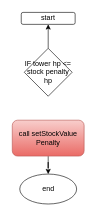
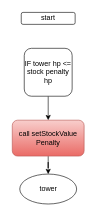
  <mxCell id="0" />
  <mxCell id="1" parent="0" />
  <mxCell id="2" value="start" style="rounded=1;whiteSpace=wrap;html=1;" vertex="1" parent="1"><mxGeometry x="35" y="20" width="90" height="20" as="geometry" /></mxCell>
- <mxCell id="3" value="" style="edgeStyle=orthogonalEdgeStyle;rounded=0;orthogonalLoop=1;jettySize=auto;html=1;" edge="1" parent="1" source="4" target="2"><mxGeometry relative="1" as="geometry" /></mxCell>
- <mxCell id="4" value="IF tower hp &amp;lt;= stock penalty hp" style="rhombus;whiteSpace=wrap;html=1;" vertex="1" parent="1"><mxGeometry x="40" y="80" width="80" height="80" as="geometry" /></mxCell>
+ <mxCell id="3" value="" style="edgeStyle=orthogonalEdgeStyle;rounded=0;orthogonalLoop=1;jettySize=auto;html=1;" edge="1" parent="1" source="4" target="6"><mxGeometry relative="1" as="geometry" /></mxCell>
+ <mxCell id="4" value="IF tower hp &amp;lt;= stock penalty hp" style="whiteSpace=wrap;html=1;rounded=1;" vertex="1" parent="1"><mxGeometry x="40" y="80" width="80" height="80" as="geometry" /></mxCell>
  <mxCell id="5" value="" style="edgeStyle=orthogonalEdgeStyle;rounded=0;orthogonalLoop=1;jettySize=auto;html=1;" edge="1" parent="1" source="6" target="7"><mxGeometry relative="1" as="geometry" /></mxCell>
  <mxCell id="6" value="call&amp;nbsp;setStockValue&lt;br&gt;Penalty" style="rounded=1;whiteSpace=wrap;html=1;fillColor=#f8cecc;gradientColor=#ea6b66;strokeColor=#b85450;" vertex="1" parent="1"><mxGeometry x="20" y="200" width="120" height="60" as="geometry" /></mxCell>
- <mxCell id="7" value="end" style="ellipse;whiteSpace=wrap;html=1;" vertex="1" parent="1"><mxGeometry x="32.5" y="290" width="95" height="50" as="geometry" /></mxCell>
+ <mxCell id="7" value="tower" style="ellipse;whiteSpace=wrap;html=1;" vertex="1" parent="1"><mxGeometry x="32.5" y="290" width="95" height="50" as="geometry" /></mxCell>
